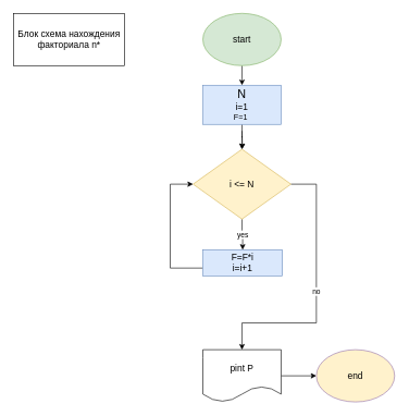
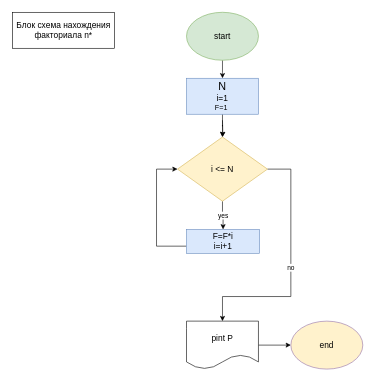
  <mxCell id="0" />
  <mxCell id="1" parent="0" />
- <mxCell id="2" value="Блок схема нахождения факториала n*" style="rounded=0;whiteSpace=wrap;html=1;fontSize=14;" parent="1" vertex="1"><mxGeometry x="20" y="20" width="170" height="80" as="geometry" /></mxCell>
+ <mxCell id="2" value="Блок схема нахождения факториала n*" style="rounded=0;whiteSpace=wrap;html=1;fontSize=14;" parent="1" vertex="1"><mxGeometry x="20" y="20" width="170" height="60" as="geometry" /></mxCell>
  <mxCell id="3" style="edgeStyle=orthogonalEdgeStyle;rounded=0;orthogonalLoop=1;jettySize=auto;html=1;fontSize=14;" parent="1" source="4" edge="1"><mxGeometry relative="1" as="geometry"><mxPoint x="370" y="130" as="targetPoint" /></mxGeometry></mxCell>
  <mxCell id="4" value="start" style="ellipse;whiteSpace=wrap;html=1;fontSize=14;fillColor=#d5e8d4;strokeColor=#82b366;" parent="1" vertex="1"><mxGeometry x="310" y="20" width="120" height="80" as="geometry" /></mxCell>
  <mxCell id="5" value="" style="edgeStyle=orthogonalEdgeStyle;rounded=0;orthogonalLoop=1;jettySize=auto;html=1;fontSize=14;" parent="1" target="8" edge="1"><mxGeometry relative="1" as="geometry"><mxPoint x="370" y="200" as="sourcePoint" /></mxGeometry></mxCell>
  <mxCell id="6" value="yes" style="edgeStyle=orthogonalEdgeStyle;rounded=0;orthogonalLoop=1;jettySize=auto;html=1;entryX=0.5;entryY=0;entryDx=0;entryDy=0;" edge="1" parent="1" source="8" target="13"><mxGeometry relative="1" as="geometry" /></mxCell>
  <mxCell id="7" value="no" style="edgeStyle=orthogonalEdgeStyle;rounded=0;orthogonalLoop=1;jettySize=auto;html=1;entryX=0.5;entryY=0;entryDx=0;entryDy=0;" edge="1" parent="1" source="8" target="10"><mxGeometry relative="1" as="geometry"><mxPoint x="370" y="494" as="targetPoint" /><Array as="points"><mxPoint x="484" y="282" /><mxPoint x="484" y="494" /><mxPoint x="370" y="494" /></Array></mxGeometry></mxCell>
  <mxCell id="8" value="i &amp;lt;= N" style="rhombus;whiteSpace=wrap;html=1;fontSize=14;fillColor=#fff2cc;strokeColor=#d6b656;" parent="1" vertex="1"><mxGeometry x="295" y="228" width="150" height="107" as="geometry" /></mxCell>
  <mxCell id="9" style="edgeStyle=orthogonalEdgeStyle;rounded=0;orthogonalLoop=1;jettySize=auto;html=1;exitX=1;exitY=0.5;exitDx=0;exitDy=0;entryX=0;entryY=0.5;entryDx=0;entryDy=0;fontSize=14;" parent="1" source="10" target="11" edge="1"><mxGeometry relative="1" as="geometry" /></mxCell>
  <mxCell id="10" value="pint P" style="shape=document;whiteSpace=wrap;html=1;boundedLbl=1;fontSize=14;" parent="1" vertex="1"><mxGeometry x="310" y="535" width="120" height="80" as="geometry" /></mxCell>
  <mxCell id="11" value="end" style="ellipse;whiteSpace=wrap;html=1;fontSize=14;fillColor=#fff2cc;strokeColor=#9673a6;" parent="1" vertex="1"><mxGeometry x="484" y="535" width="120" height="80" as="geometry" /></mxCell>
  <mxCell id="12" style="edgeStyle=orthogonalEdgeStyle;rounded=0;orthogonalLoop=1;jettySize=auto;html=1;entryX=0;entryY=0.5;entryDx=0;entryDy=0;" edge="1" parent="1" source="13" target="8"><mxGeometry relative="1" as="geometry"><mxPoint x="246" y="284" as="targetPoint" /><Array as="points"><mxPoint x="260" y="410" /><mxPoint x="260" y="282" /></Array></mxGeometry></mxCell>
  <mxCell id="13" value="F=F*i&lt;br&gt;i=i+1" style="rounded=0;whiteSpace=wrap;html=1;fontSize=14;fillColor=#dae8fc;strokeColor=#6c8ebf;" vertex="1" parent="1"><mxGeometry x="310" y="382" width="122" height="40" as="geometry" /></mxCell>
  <mxCell id="14" value="" style="edgeStyle=orthogonalEdgeStyle;rounded=0;orthogonalLoop=1;jettySize=auto;html=1;" edge="1" parent="1" source="15" target="8"><mxGeometry relative="1" as="geometry" /></mxCell>
  <mxCell id="15" value="&lt;font style=&quot;border-color: var(--border-color); font-size: 14px;&quot;&gt;&lt;font style=&quot;border-color: var(--border-color); font-size: 18px;&quot;&gt;N&lt;/font&gt;&lt;br style=&quot;border-color: var(--border-color);&quot;&gt;&lt;/font&gt;&lt;font style=&quot;border-color: var(--border-color); font-size: 14px;&quot;&gt;i=1&lt;br style=&quot;border-color: var(--border-color);&quot;&gt;&lt;/font&gt;F=1&amp;nbsp;" style="rounded=0;whiteSpace=wrap;html=1;fillColor=#dae8fc;strokeColor=#6c8ebf;" vertex="1" parent="1"><mxGeometry x="310" y="130" width="120" height="60" as="geometry" /></mxCell>
